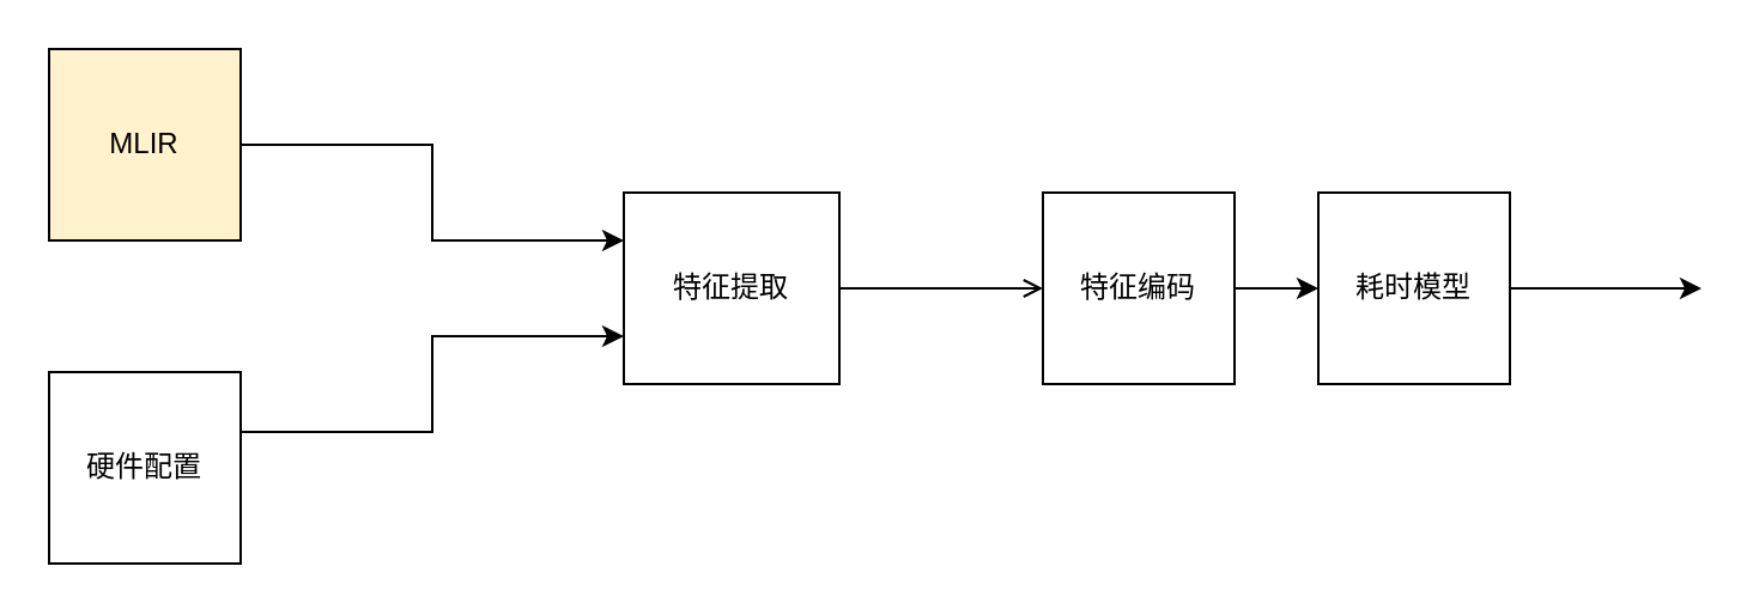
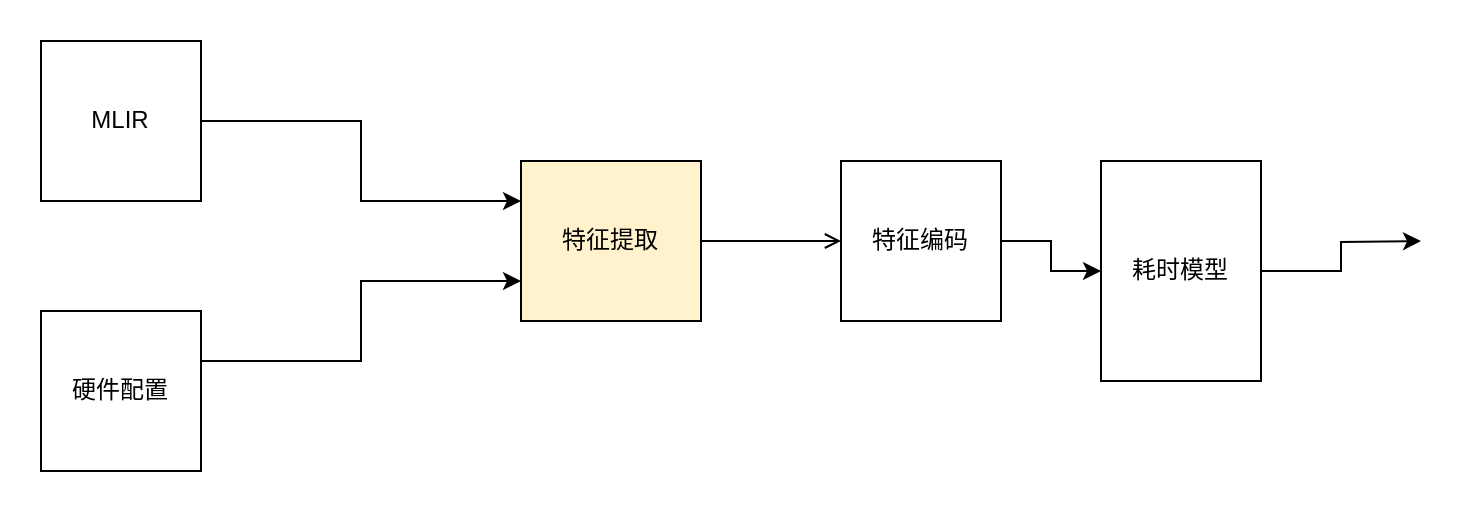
  <mxCell id="0" />
  <mxCell id="1" parent="0" />
  <mxCell id="2" value="" style="edgeStyle=orthogonalEdgeStyle;rounded=0;orthogonalLoop=1;jettySize=auto;html=1;" edge="1" parent="1" source="3"><mxGeometry relative="1" as="geometry"><mxPoint x="260" y="100" as="targetPoint" /><Array as="points"><mxPoint x="180" y="60" /><mxPoint x="180" y="100" /></Array></mxGeometry></mxCell>
- <mxCell id="3" value="MLIR" style="rounded=0;whiteSpace=wrap;html=1;fillColor=#fff2cc;" vertex="1" parent="1"><mxGeometry x="20" y="20" width="80" height="80" as="geometry" /></mxCell>
+ <mxCell id="3" value="MLIR" style="rounded=0;whiteSpace=wrap;html=1;" vertex="1" parent="1"><mxGeometry x="20" y="20" width="80" height="80" as="geometry" /></mxCell>
  <mxCell id="4" value="" style="edgeStyle=orthogonalEdgeStyle;rounded=0;orthogonalLoop=1;jettySize=auto;html=1;" edge="1" parent="1" source="5"><mxGeometry relative="1" as="geometry"><mxPoint x="260" y="140" as="targetPoint" /><Array as="points"><mxPoint x="180" y="180" /><mxPoint x="180" y="140" /></Array></mxGeometry></mxCell>
  <mxCell id="5" value="硬件配置" style="rounded=0;whiteSpace=wrap;html=1;" vertex="1" parent="1"><mxGeometry x="20" y="155" width="80" height="80" as="geometry" /></mxCell>
  <mxCell id="6" value="" style="edgeStyle=orthogonalEdgeStyle;rounded=0;orthogonalLoop=1;jettySize=auto;html=1;endArrow=open;" edge="1" parent="1" source="7" target="9"><mxGeometry relative="1" as="geometry" /></mxCell>
- <mxCell id="7" value="特征提取" style="rounded=0;whiteSpace=wrap;html=1;" vertex="1" parent="1"><mxGeometry x="260" y="80" width="90" height="80" as="geometry" /></mxCell>
+ <mxCell id="7" value="特征提取" style="rounded=0;whiteSpace=wrap;html=1;fillColor=#fff2cc;" vertex="1" parent="1"><mxGeometry x="260" y="80" width="90" height="80" as="geometry" /></mxCell>
  <mxCell id="8" value="" style="edgeStyle=orthogonalEdgeStyle;rounded=0;orthogonalLoop=1;jettySize=auto;html=1;" edge="1" parent="1" source="9" target="11"><mxGeometry relative="1" as="geometry" /></mxCell>
- <mxCell id="9" value="特征编码" style="rounded=0;whiteSpace=wrap;html=1;" vertex="1" parent="1"><mxGeometry x="435" y="80" width="80" height="80" as="geometry" /></mxCell>
+ <mxCell id="9" value="特征编码" style="rounded=0;whiteSpace=wrap;html=1;" vertex="1" parent="1"><mxGeometry x="420" y="80" width="80" height="80" as="geometry" /></mxCell>
  <mxCell id="10" value="" style="edgeStyle=orthogonalEdgeStyle;rounded=0;orthogonalLoop=1;jettySize=auto;html=1;" edge="1" parent="1" source="11"><mxGeometry relative="1" as="geometry"><mxPoint x="710" y="120" as="targetPoint" /></mxGeometry></mxCell>
- <mxCell id="11" value="耗时模型" style="rounded=0;whiteSpace=wrap;html=1;" vertex="1" parent="1"><mxGeometry x="550" y="80" width="80" height="80" as="geometry" /></mxCell>
+ <mxCell id="11" value="耗时模型" style="rounded=0;whiteSpace=wrap;html=1;" vertex="1" parent="1"><mxGeometry x="550" y="80" width="80" height="110" as="geometry" /></mxCell>
